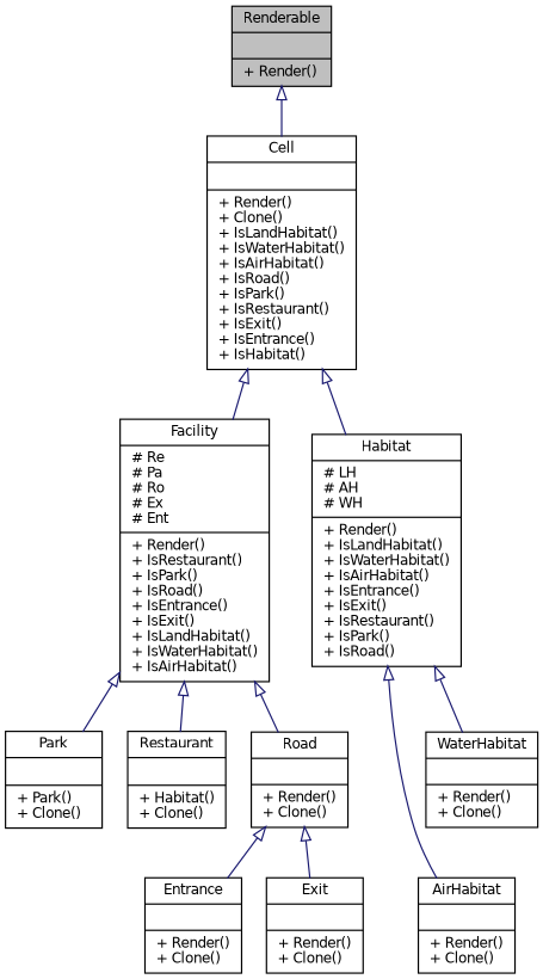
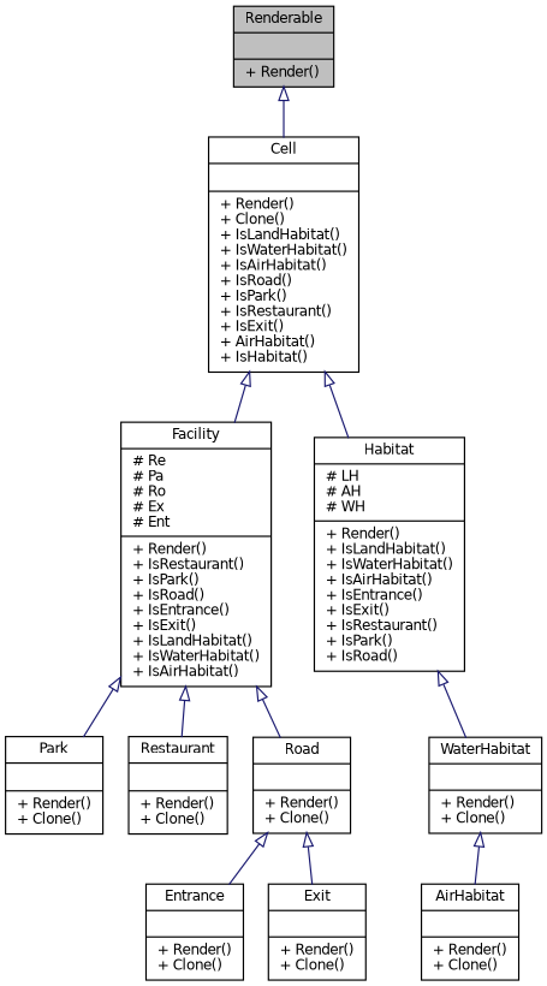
  digraph {
    node [color=black fillcolor=white fontname=Helvetica fontsize=10 shape=record style=filled]
    edge [arrowtail=onormal color=midnightblue dir=back fontname=Helvetica fontsize=10 labelfontname=Helvetica labelfontsize=10 style=solid]
    n1 [fillcolor=grey75 fontcolor=black height=0.2 label="{Renderable\n||+ Render()\l}" width=0.4]
-   n2 [height=0.2 label="{Cell\n||+ Render()\l+ Clone()\l+ IsLandHabitat()\l+ IsWaterHabitat()\l+ IsAirHabitat()\l+ IsRoad()\l+ IsPark()\l+ IsRestaurant()\l+ IsExit()\l+ IsEntrance()\l+ IsHabitat()\l}" width=0.4]
+   n2 [height=0.2 label="{Cell\n||+ Render()\l+ Clone()\l+ IsLandHabitat()\l+ IsWaterHabitat()\l+ IsAirHabitat()\l+ IsRoad()\l+ IsPark()\l+ IsRestaurant()\l+ IsExit()\l+ AirHabitat()\l+ IsHabitat()\l}" width=0.4]
    n3 [height=0.2 label="{Facility\n|# Re\l# Pa\l# Ro\l# Ex\l# Ent\l|+ Render()\l+ IsRestaurant()\l+ IsPark()\l+ IsRoad()\l+ IsEntrance()\l+ IsExit()\l+ IsLandHabitat()\l+ IsWaterHabitat()\l+ IsAirHabitat()\l}" width=0.4]
    n4 [height=0.2 label="{Habitat\n|# LH\l# AH\l# WH\l|+ Render()\l+ IsLandHabitat()\l+ IsWaterHabitat()\l+ IsAirHabitat()\l+ IsEntrance()\l+ IsExit()\l+ IsRestaurant()\l+ IsPark()\l+ IsRoad()\l}" width=0.4]
-   n5 [height=0.2 label="{Park\n||+ Park()\l+ Clone()\l}" width=0.4]
-   n6 [height=0.2 label="{Restaurant\n||+ Habitat()\l+ Clone()\l}" width=0.4]
+   n5 [height=0.2 label="{Park\n||+ Render()\l+ Clone()\l}" width=0.4]
+   n6 [height=0.2 label="{Restaurant\n||+ Render()\l+ Clone()\l}" width=0.4]
    n7 [height=0.2 label="{Road\n||+ Render()\l+ Clone()\l}" width=0.4]
    n8 [height=0.2 label="{AirHabitat\n||+ Render()\l+ Clone()\l}" width=0.4]
    n9 [height=0.2 label="{WaterHabitat\n||+ Render()\l+ Clone()\l}" width=0.4]
    n10 [height=0.2 label="{Entrance\n||+ Render()\l+ Clone()\l}" width=0.4]
    n11 [height=0.2 label="{Exit\n||+ Render()\l+ Clone()\l}" width=0.4]
    n1 -> n2
    n2 -> n3
    n2 -> n4
    n3 -> n5
    n3 -> n6
    n3 -> n7
-   n4 -> n8
+   n9 -> n8
    n4 -> n9
    n7 -> n10
    n7 -> n11
  }
